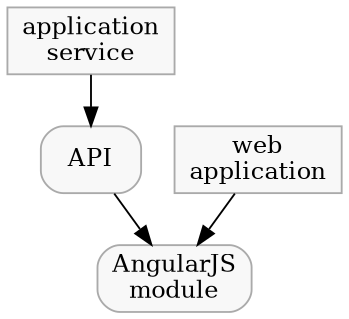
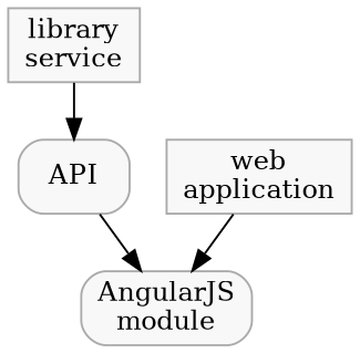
  digraph {
    rankdir=TB
    ranksep=0.39
    node [color="#AAAAAA" fillcolor="#F8F8F8" fontsize=13 shape=box style="solid,filled"]
-   n1 [label="application\nservice"]
+   n1 [label="library\nservice"]
    n2 [label="API\n" style="rounded,filled"]
    n3 [label="AngularJS\nmodule" style="rounded,filled"]
    n4 [label="web\napplication"]
    n1 -> n2
    n2 -> n3
    n4 -> n3
  }
